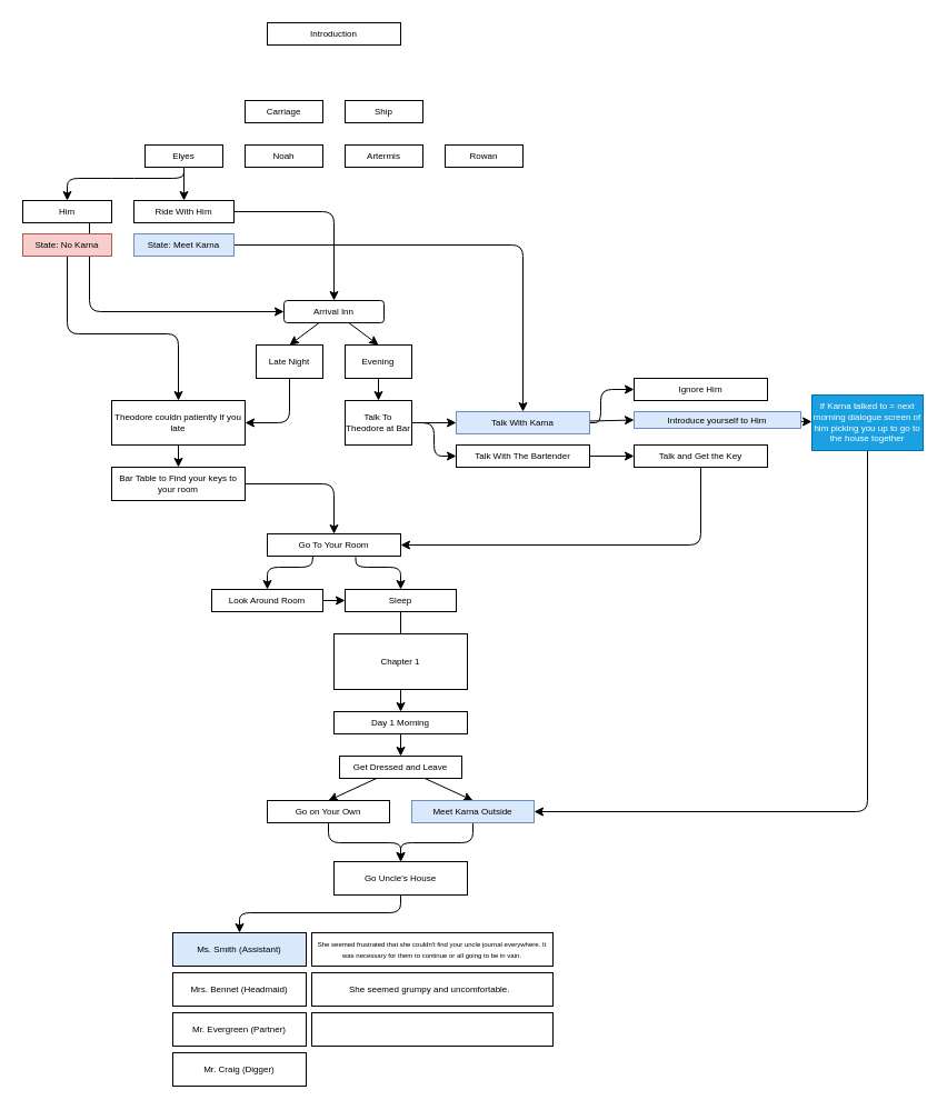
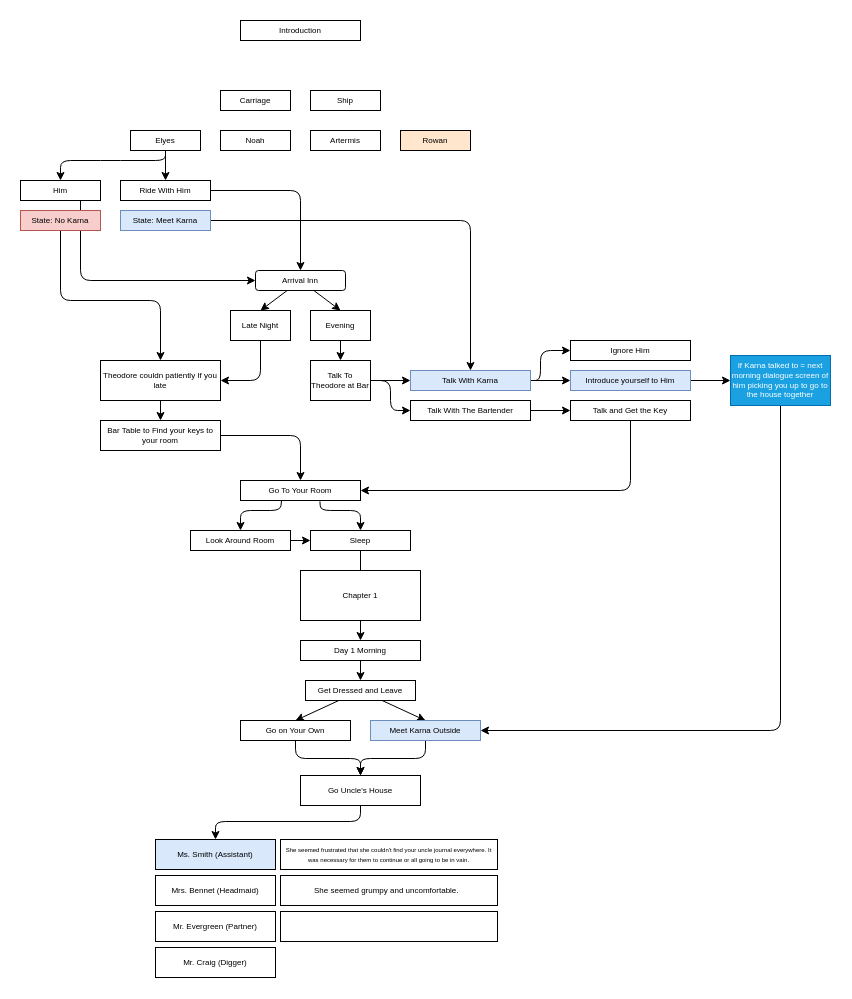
  <mxCell id="0" />
  <mxCell id="1" parent="0" />
  <mxCell id="2" style="edgeStyle=none;html=1;entryX=0;entryY=0.5;entryDx=0;entryDy=0;fontSize=8;strokeWidth=1;" edge="1" parent="1" source="4" target="10"><mxGeometry relative="1" as="geometry" /></mxCell>
  <mxCell id="3" style="edgeStyle=none;html=1;entryX=0;entryY=0.5;entryDx=0;entryDy=0;fontSize=8;strokeWidth=1;" edge="1" parent="1" source="4" target="12"><mxGeometry relative="1" as="geometry"><Array as="points"><mxPoint x="390" y="380" /><mxPoint x="390" y="410" /></Array></mxGeometry></mxCell>
  <mxCell id="4" value="&lt;span style=&quot;font-size: 8px;&quot;&gt;Talk To Theodore at Bar&lt;/span&gt;" style="rounded=0;whiteSpace=wrap;html=1;fontSize=8;strokeWidth=1;" vertex="1" parent="1"><mxGeometry x="310" y="360" width="60" height="40" as="geometry" /></mxCell>
  <mxCell id="5" style="edgeStyle=none;html=1;entryX=0.5;entryY=0;entryDx=0;entryDy=0;fontSize=8;exitX=0.662;exitY=1.043;exitDx=0;exitDy=0;exitPerimeter=0;strokeWidth=1;" edge="1" parent="1" source="7" target="55"><mxGeometry relative="1" as="geometry"><Array as="points"><mxPoint x="320" y="510" /><mxPoint x="360" y="510" /></Array></mxGeometry></mxCell>
  <mxCell id="6" style="edgeStyle=none;html=1;entryX=0.5;entryY=0;entryDx=0;entryDy=0;fontSize=8;exitX=0.342;exitY=0.997;exitDx=0;exitDy=0;exitPerimeter=0;strokeWidth=1;" edge="1" parent="1" source="7" target="53"><mxGeometry relative="1" as="geometry"><Array as="points"><mxPoint x="280" y="510" /><mxPoint x="240" y="510" /></Array></mxGeometry></mxCell>
  <mxCell id="7" value="&lt;font style=&quot;font-size: 8px;&quot;&gt;Go To Your Room&lt;/font&gt;" style="rounded=0;whiteSpace=wrap;html=1;fontSize=8;strokeWidth=1;" vertex="1" parent="1"><mxGeometry x="240" y="480" width="120" height="20" as="geometry" /></mxCell>
  <mxCell id="8" value="" style="edgeStyle=none;html=1;fontSize=8;strokeWidth=1;" edge="1" parent="1" target="13"><mxGeometry relative="1" as="geometry"><mxPoint x="530" y="380" as="sourcePoint" /><Array as="points"><mxPoint x="540" y="380" /><mxPoint x="540" y="350" /></Array></mxGeometry></mxCell>
  <mxCell id="9" style="edgeStyle=none;html=1;entryX=0;entryY=0.5;entryDx=0;entryDy=0;fontSize=8;strokeWidth=1;" edge="1" parent="1" source="10" target="15"><mxGeometry relative="1" as="geometry" /></mxCell>
  <mxCell id="10" value="&lt;font style=&quot;font-size: 8px;&quot;&gt;Talk With Karna&lt;/font&gt;" style="rounded=0;whiteSpace=wrap;html=1;fillColor=#dae8fc;strokeColor=#6c8ebf;fontSize=8;strokeWidth=1;" vertex="1" parent="1"><mxGeometry x="410" y="370" width="120" height="20" as="geometry" /></mxCell>
  <mxCell id="11" value="" style="edgeStyle=none;html=1;fontSize=8;strokeWidth=1;" edge="1" parent="1" source="12" target="49"><mxGeometry relative="1" as="geometry" /></mxCell>
  <mxCell id="12" value="&lt;font style=&quot;font-size: 8px;&quot;&gt;Talk With The Bartender&lt;/font&gt;" style="rounded=0;whiteSpace=wrap;html=1;fontSize=8;strokeWidth=1;" vertex="1" parent="1"><mxGeometry x="410" y="400" width="120" height="20" as="geometry" /></mxCell>
  <mxCell id="13" value="&lt;span style=&quot;font-size: 8px;&quot;&gt;Ignore Him&lt;/span&gt;" style="rounded=0;whiteSpace=wrap;html=1;fontSize=8;strokeWidth=1;" vertex="1" parent="1"><mxGeometry x="570" y="340" width="120" height="20" as="geometry" /></mxCell>
  <mxCell id="14" value="" style="edgeStyle=none;html=1;fontSize=8;strokeWidth=1;" edge="1" parent="1" source="15" target="17"><mxGeometry relative="1" as="geometry" /></mxCell>
- <mxCell id="15" value="&lt;span style=&quot;font-size: 8px;&quot;&gt;Introduce yourself to Him&lt;/span&gt;" style="rounded=0;whiteSpace=wrap;html=1;fillColor=#dae8fc;strokeColor=#6c8ebf;fontSize=8;strokeWidth=1;" vertex="1" parent="1"><mxGeometry x="570" y="370" width="150" height="15" as="geometry" /></mxCell>
+ <mxCell id="15" value="&lt;span style=&quot;font-size: 8px;&quot;&gt;Introduce yourself to Him&lt;/span&gt;" style="rounded=0;whiteSpace=wrap;html=1;fillColor=#dae8fc;strokeColor=#6c8ebf;fontSize=8;strokeWidth=1;" vertex="1" parent="1"><mxGeometry x="570" y="370" width="120" height="20" as="geometry" /></mxCell>
  <mxCell id="16" style="edgeStyle=none;html=1;fontSize=8;exitX=0.5;exitY=1;exitDx=0;exitDy=0;entryX=1;entryY=0.5;entryDx=0;entryDy=0;strokeWidth=1;" edge="1" parent="1" source="17" target="61"><mxGeometry relative="1" as="geometry"><mxPoint x="520" y="690" as="targetPoint" /><Array as="points"><mxPoint x="780" y="730" /></Array></mxGeometry></mxCell>
  <mxCell id="17" value="&lt;font style=&quot;font-size: 8px;&quot;&gt;If Karna talked to = next morning dialogue screen of him picking you up to go to the house together&lt;/font&gt;" style="rounded=0;whiteSpace=wrap;html=1;fillColor=#1ba1e2;fontColor=#ffffff;strokeColor=#006EAF;fontSize=8;strokeWidth=1;" vertex="1" parent="1"><mxGeometry x="730" y="355" width="100" height="50" as="geometry" /></mxCell>
  <mxCell id="18" value="" style="edgeStyle=none;html=1;fontSize=8;entryX=0.5;entryY=0;entryDx=0;entryDy=0;strokeWidth=1;" edge="1" parent="1" source="19" target="59"><mxGeometry relative="1" as="geometry"><mxPoint x="340" y="780" as="targetPoint" /></mxGeometry></mxCell>
  <mxCell id="19" value="&lt;span style=&quot;font-size: 8px;&quot;&gt;Day 1 Morning&lt;/span&gt;" style="rounded=0;whiteSpace=wrap;html=1;fontSize=8;strokeWidth=1;" vertex="1" parent="1"><mxGeometry x="300" y="640" width="120" height="20" as="geometry" /></mxCell>
  <mxCell id="20" style="edgeStyle=none;html=1;entryX=0.5;entryY=0;entryDx=0;entryDy=0;fontSize=8;strokeWidth=1;" edge="1" parent="1" source="22" target="32"><mxGeometry relative="1" as="geometry" /></mxCell>
  <mxCell id="21" style="edgeStyle=none;html=1;exitX=0.5;exitY=1;exitDx=0;exitDy=0;entryX=0.5;entryY=0;entryDx=0;entryDy=0;fontSize=8;strokeWidth=1;" edge="1" parent="1" source="22" target="30"><mxGeometry relative="1" as="geometry"><Array as="points"><mxPoint x="165" y="160" /><mxPoint x="110" y="160" /><mxPoint x="60" y="160" /></Array></mxGeometry></mxCell>
  <mxCell id="22" value="&lt;span style=&quot;font-size: 8px;&quot;&gt;Elyes&lt;/span&gt;" style="rounded=0;whiteSpace=wrap;html=1;fontSize=8;strokeWidth=1;" vertex="1" parent="1"><mxGeometry x="130" y="130" width="70" height="20" as="geometry" /></mxCell>
  <mxCell id="23" value="&lt;span style=&quot;font-size: 8px;&quot;&gt;Artermis&lt;/span&gt;" style="rounded=0;whiteSpace=wrap;html=1;fontSize=8;strokeWidth=1;" vertex="1" parent="1"><mxGeometry x="310" y="130" width="70" height="20" as="geometry" /></mxCell>
  <mxCell id="24" value="&lt;span style=&quot;font-size: 8px;&quot;&gt;Noah&lt;/span&gt;" style="rounded=0;whiteSpace=wrap;html=1;fontSize=8;strokeWidth=1;" vertex="1" parent="1"><mxGeometry x="220" y="130" width="70" height="20" as="geometry" /></mxCell>
- <mxCell id="25" value="&lt;span style=&quot;font-size: 8px;&quot;&gt;Rowan&lt;/span&gt;" style="rounded=0;whiteSpace=wrap;html=1;fontSize=8;strokeWidth=1;" vertex="1" parent="1"><mxGeometry x="400" y="130" width="70" height="20" as="geometry" /></mxCell>
+ <mxCell id="25" value="&lt;span style=&quot;font-size: 8px;&quot;&gt;Rowan&lt;/span&gt;" style="rounded=0;whiteSpace=wrap;html=1;fontSize=8;strokeWidth=1;fillColor=#ffe6cc;" vertex="1" parent="1"><mxGeometry x="400" y="130" width="70" height="20" as="geometry" /></mxCell>
  <mxCell id="26" value="&lt;span style=&quot;font-size: 8px;&quot;&gt;Carriage&lt;/span&gt;" style="rounded=0;whiteSpace=wrap;html=1;fontSize=8;strokeWidth=1;" vertex="1" parent="1"><mxGeometry x="220" y="90" width="70" height="20" as="geometry" /></mxCell>
  <mxCell id="27" value="&lt;span style=&quot;font-size: 8px;&quot;&gt;Ship&lt;/span&gt;" style="rounded=0;whiteSpace=wrap;html=1;fontSize=8;strokeWidth=1;" vertex="1" parent="1"><mxGeometry x="310" y="90" width="70" height="20" as="geometry" /></mxCell>
  <mxCell id="28" value="&lt;font style=&quot;font-size: 8px;&quot;&gt;Introduction&lt;/font&gt;" style="rounded=0;whiteSpace=wrap;html=1;fontSize=8;strokeWidth=1;" vertex="1" parent="1"><mxGeometry x="240" y="20" width="120" height="20" as="geometry" /></mxCell>
  <mxCell id="29" style="edgeStyle=none;html=1;entryX=0;entryY=0.5;entryDx=0;entryDy=0;fontSize=8;exitX=0.75;exitY=1;exitDx=0;exitDy=0;strokeWidth=1;" edge="1" parent="1" source="30" target="39"><mxGeometry relative="1" as="geometry"><Array as="points"><mxPoint x="80" y="280" /></Array></mxGeometry></mxCell>
  <mxCell id="30" value="&lt;span style=&quot;font-size: 8px;&quot;&gt;Him&lt;/span&gt;" style="rounded=0;whiteSpace=wrap;html=1;fontSize=8;strokeWidth=1;" vertex="1" parent="1"><mxGeometry x="20" y="180" width="80" height="20" as="geometry" /></mxCell>
  <mxCell id="31" style="edgeStyle=none;html=1;entryX=0.5;entryY=0;entryDx=0;entryDy=0;fontSize=8;strokeWidth=1;" edge="1" parent="1" source="32" target="39"><mxGeometry relative="1" as="geometry"><Array as="points"><mxPoint x="300" y="190" /></Array></mxGeometry></mxCell>
  <mxCell id="32" value="&lt;span style=&quot;font-size: 8px;&quot;&gt;Ride With Him&lt;/span&gt;" style="rounded=0;whiteSpace=wrap;html=1;fontSize=8;strokeWidth=1;" vertex="1" parent="1"><mxGeometry x="120" y="180" width="90" height="20" as="geometry" /></mxCell>
  <mxCell id="33" style="edgeStyle=none;html=1;entryX=0.5;entryY=0;entryDx=0;entryDy=0;fontSize=8;strokeWidth=1;" edge="1" parent="1" source="34" target="47"><mxGeometry relative="1" as="geometry"><Array as="points"><mxPoint x="60" y="300" /><mxPoint x="160" y="300" /></Array></mxGeometry></mxCell>
  <mxCell id="34" value="&lt;span style=&quot;font-size: 8px;&quot;&gt;State: No Karna&lt;/span&gt;" style="rounded=0;whiteSpace=wrap;html=1;fillColor=#f8cecc;strokeColor=#b85450;fontSize=8;strokeWidth=1;" vertex="1" parent="1"><mxGeometry x="20" y="210" width="80" height="20" as="geometry" /></mxCell>
  <mxCell id="35" style="edgeStyle=none;html=1;entryX=0.5;entryY=0;entryDx=0;entryDy=0;fontSize=8;strokeWidth=1;" edge="1" parent="1" source="36" target="10"><mxGeometry relative="1" as="geometry"><Array as="points"><mxPoint x="470" y="220" /></Array></mxGeometry></mxCell>
  <mxCell id="36" value="&lt;span style=&quot;font-size: 8px;&quot;&gt;State: Meet Karna&lt;/span&gt;" style="rounded=0;whiteSpace=wrap;html=1;fillColor=#dae8fc;strokeColor=#6c8ebf;fontSize=8;strokeWidth=1;" vertex="1" parent="1"><mxGeometry x="120" y="210" width="90" height="20" as="geometry" /></mxCell>
  <mxCell id="37" style="edgeStyle=none;html=1;entryX=0.5;entryY=0;entryDx=0;entryDy=0;fontSize=8;strokeWidth=1;" edge="1" parent="1" source="39" target="41"><mxGeometry relative="1" as="geometry" /></mxCell>
  <mxCell id="38" style="edgeStyle=none;html=1;entryX=0.5;entryY=0;entryDx=0;entryDy=0;fontSize=8;strokeWidth=1;" edge="1" parent="1" source="39" target="43"><mxGeometry relative="1" as="geometry" /></mxCell>
  <mxCell id="39" value="&lt;span style=&quot;font-size: 8px;&quot;&gt;Arrival Inn&lt;/span&gt;" style="whiteSpace=wrap;html=1;fontSize=8;strokeWidth=1;rounded=1;" vertex="1" parent="1"><mxGeometry x="255" y="270" width="90" height="20" as="geometry" /></mxCell>
  <mxCell id="40" value="" style="edgeStyle=none;html=1;fontSize=8;strokeWidth=1;" edge="1" parent="1" source="41" target="4"><mxGeometry relative="1" as="geometry" /></mxCell>
  <mxCell id="41" value="&lt;span style=&quot;font-size: 8px;&quot;&gt;Evening&lt;/span&gt;" style="rounded=0;whiteSpace=wrap;html=1;fontSize=8;strokeWidth=1;" vertex="1" parent="1"><mxGeometry x="310" y="310" width="60" height="30" as="geometry" /></mxCell>
  <mxCell id="42" style="edgeStyle=none;html=1;entryX=1;entryY=0.5;entryDx=0;entryDy=0;fontSize=8;strokeWidth=1;" edge="1" parent="1" source="43" target="47"><mxGeometry relative="1" as="geometry"><Array as="points"><mxPoint x="260" y="380" /></Array></mxGeometry></mxCell>
  <mxCell id="43" value="&lt;span style=&quot;font-size: 8px;&quot;&gt;Late Night&lt;br style=&quot;font-size: 8px;&quot;&gt;&lt;/span&gt;" style="rounded=0;whiteSpace=wrap;html=1;fontSize=8;strokeWidth=1;" vertex="1" parent="1"><mxGeometry x="230" y="310" width="60" height="30" as="geometry" /></mxCell>
  <mxCell id="44" style="edgeStyle=none;html=1;entryX=0.5;entryY=0;entryDx=0;entryDy=0;strokeWidth=1;fontSize=8;" edge="1" parent="1" source="45" target="64"><mxGeometry relative="1" as="geometry"><Array as="points"><mxPoint x="360" y="821" /><mxPoint x="215" y="821" /></Array></mxGeometry></mxCell>
  <mxCell id="45" value="Go Uncle's House" style="rounded=0;whiteSpace=wrap;html=1;fontSize=8;strokeWidth=1;" vertex="1" parent="1"><mxGeometry x="300" y="775" width="120" height="30" as="geometry" /></mxCell>
  <mxCell id="46" value="" style="edgeStyle=none;html=1;fontSize=8;strokeWidth=1;" edge="1" parent="1" source="47" target="51"><mxGeometry relative="1" as="geometry" /></mxCell>
  <mxCell id="47" value="&lt;span style=&quot;font-size: 8px;&quot;&gt;Theodore couldn patiently If you late&lt;/span&gt;" style="rounded=0;whiteSpace=wrap;html=1;fontSize=8;strokeWidth=1;" vertex="1" parent="1"><mxGeometry x="100" y="360" width="120" height="40" as="geometry" /></mxCell>
  <mxCell id="48" style="edgeStyle=none;html=1;entryX=1;entryY=0.5;entryDx=0;entryDy=0;fontSize=8;strokeWidth=1;" edge="1" parent="1" source="49" target="7"><mxGeometry relative="1" as="geometry"><Array as="points"><mxPoint x="630" y="490" /></Array></mxGeometry></mxCell>
  <mxCell id="49" value="&lt;font style=&quot;font-size: 8px;&quot;&gt;Talk and Get the Key&lt;/font&gt;" style="rounded=0;whiteSpace=wrap;html=1;fontSize=8;strokeWidth=1;" vertex="1" parent="1"><mxGeometry x="570" y="400" width="120" height="20" as="geometry" /></mxCell>
  <mxCell id="50" style="edgeStyle=none;html=1;entryX=0.5;entryY=0;entryDx=0;entryDy=0;fontSize=8;strokeWidth=1;" edge="1" parent="1" source="51" target="7"><mxGeometry relative="1" as="geometry"><Array as="points"><mxPoint x="300" y="435" /></Array></mxGeometry></mxCell>
  <mxCell id="51" value="&lt;span style=&quot;font-size: 8px;&quot;&gt;Bar Table to Find your keys to your room&lt;/span&gt;" style="rounded=0;whiteSpace=wrap;html=1;fontSize=8;strokeWidth=1;" vertex="1" parent="1"><mxGeometry x="100" y="420" width="120" height="30" as="geometry" /></mxCell>
  <mxCell id="52" style="edgeStyle=none;html=1;entryX=0;entryY=0.5;entryDx=0;entryDy=0;fontSize=8;strokeWidth=1;" edge="1" parent="1" source="53" target="55"><mxGeometry relative="1" as="geometry" /></mxCell>
  <mxCell id="53" value="&lt;span style=&quot;font-size: 8px;&quot;&gt;Look Around Room&lt;/span&gt;" style="rounded=0;whiteSpace=wrap;html=1;fontSize=8;strokeWidth=1;" vertex="1" parent="1"><mxGeometry x="190" y="530" width="100" height="20" as="geometry" /></mxCell>
  <mxCell id="54" style="edgeStyle=none;html=1;fontSize=8;entryX=0.5;entryY=0;entryDx=0;entryDy=0;strokeWidth=1;" edge="1" parent="1" source="55" target="19"><mxGeometry relative="1" as="geometry"><mxPoint x="350" y="580" as="targetPoint" /></mxGeometry></mxCell>
  <mxCell id="55" value="&lt;span style=&quot;font-size: 8px;&quot;&gt;Sleep&lt;/span&gt;" style="rounded=0;whiteSpace=wrap;html=1;fontSize=8;strokeWidth=1;" vertex="1" parent="1"><mxGeometry x="310" y="530" width="100" height="20" as="geometry" /></mxCell>
  <mxCell id="56" value="&lt;font style=&quot;font-size: 8px;&quot;&gt;Chapter 1&lt;/font&gt;" style="rounded=0;whiteSpace=wrap;html=1;fontSize=8;strokeWidth=1;" vertex="1" parent="1"><mxGeometry x="300" y="570" width="120" height="50" as="geometry" /></mxCell>
  <mxCell id="57" style="edgeStyle=none;html=1;entryX=0.5;entryY=0;entryDx=0;entryDy=0;fontSize=8;strokeWidth=1;" edge="1" parent="1" source="59" target="61"><mxGeometry relative="1" as="geometry" /></mxCell>
  <mxCell id="58" style="edgeStyle=none;html=1;entryX=0.5;entryY=0;entryDx=0;entryDy=0;fontSize=8;strokeWidth=1;" edge="1" parent="1" source="59" target="63"><mxGeometry relative="1" as="geometry" /></mxCell>
  <mxCell id="59" value="&lt;span style=&quot;font-size: 8px;&quot;&gt;Get Dressed and Leave&lt;/span&gt;" style="rounded=0;whiteSpace=wrap;html=1;fontSize=8;strokeWidth=1;" vertex="1" parent="1"><mxGeometry x="305" y="680" width="110" height="20" as="geometry" /></mxCell>
  <mxCell id="60" style="edgeStyle=none;html=1;entryX=0.5;entryY=0;entryDx=0;entryDy=0;fontSize=8;strokeWidth=1;" edge="1" parent="1" source="61" target="45"><mxGeometry relative="1" as="geometry"><Array as="points"><mxPoint x="425" y="758" /><mxPoint x="360" y="758" /></Array></mxGeometry></mxCell>
  <mxCell id="61" value="&lt;span style=&quot;font-size: 8px;&quot;&gt;Meet Karna Outside&lt;/span&gt;" style="rounded=0;whiteSpace=wrap;html=1;fillColor=#dae8fc;strokeColor=#6c8ebf;fontSize=8;strokeWidth=1;" vertex="1" parent="1"><mxGeometry x="370" y="720" width="110" height="20" as="geometry" /></mxCell>
  <mxCell id="62" style="edgeStyle=none;html=1;entryX=0.5;entryY=0;entryDx=0;entryDy=0;fontSize=8;strokeWidth=1;" edge="1" parent="1" source="63" target="45"><mxGeometry relative="1" as="geometry"><Array as="points"><mxPoint x="295" y="758" /><mxPoint x="360" y="758" /></Array></mxGeometry></mxCell>
  <mxCell id="63" value="&lt;span style=&quot;font-size: 8px;&quot;&gt;Go on Your Own&lt;/span&gt;" style="rounded=0;whiteSpace=wrap;html=1;fontSize=8;strokeWidth=1;" vertex="1" parent="1"><mxGeometry x="240" y="720" width="110" height="20" as="geometry" /></mxCell>
  <mxCell id="64" value="Ms. Smith (Assistant)" style="rounded=0;whiteSpace=wrap;html=1;fontSize=8;strokeWidth=1;fillColor=#dae8fc;" vertex="1" parent="1"><mxGeometry x="155" y="839" width="120" height="30" as="geometry" /></mxCell>
  <mxCell id="65" value="Mrs. Bennet (Headmaid)" style="rounded=0;whiteSpace=wrap;html=1;fontSize=8;strokeWidth=1;" vertex="1" parent="1"><mxGeometry x="155" y="875" width="120" height="30" as="geometry" /></mxCell>
  <mxCell id="66" value="Mr. Evergreen (Partner)" style="rounded=0;whiteSpace=wrap;html=1;fontSize=8;strokeWidth=1;" vertex="1" parent="1"><mxGeometry x="155" y="911" width="120" height="30" as="geometry" /></mxCell>
  <mxCell id="67" value="Mr. Craig (Digger)" style="rounded=0;whiteSpace=wrap;html=1;fontSize=8;strokeWidth=1;" vertex="1" parent="1"><mxGeometry x="155" y="947" width="120" height="30" as="geometry" /></mxCell>
  <mxCell id="68" value="&lt;font style=&quot;font-size: 6px;&quot;&gt;She seemed frustrated that she couldn't find your uncle journal everywhere. It was necessary for them to continue or all going to be in vain.&lt;/font&gt;" style="rounded=0;whiteSpace=wrap;html=1;fontSize=8;strokeWidth=1;" vertex="1" parent="1"><mxGeometry x="280" y="839" width="217" height="30" as="geometry" /></mxCell>
  <mxCell id="69" value="She seemed grumpy and uncomfortable.&amp;nbsp;&amp;nbsp;" style="rounded=0;whiteSpace=wrap;html=1;fontSize=8;strokeWidth=1;" vertex="1" parent="1"><mxGeometry x="280" y="875" width="217" height="30" as="geometry" /></mxCell>
  <mxCell id="70" value="" style="rounded=0;whiteSpace=wrap;html=1;fontSize=8;strokeWidth=1;" vertex="1" parent="1"><mxGeometry x="280" y="911" width="217" height="30" as="geometry" /></mxCell>
